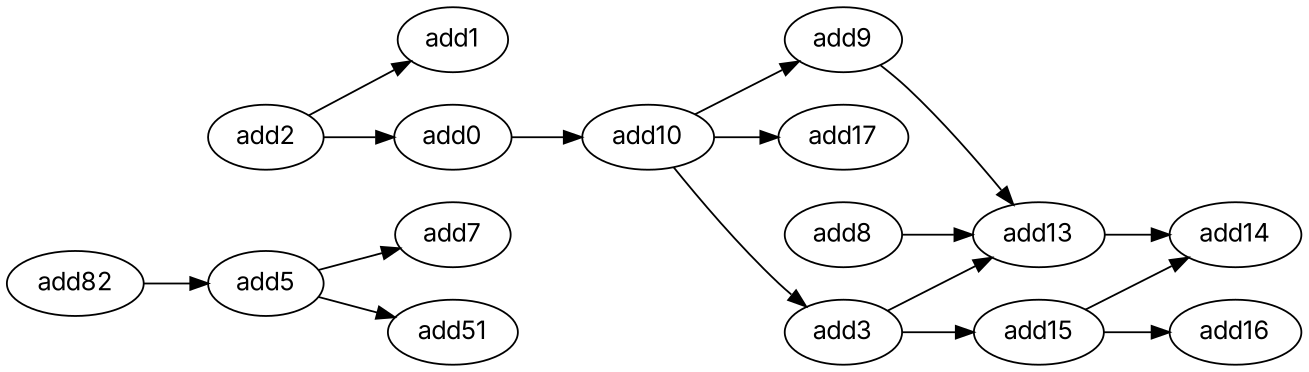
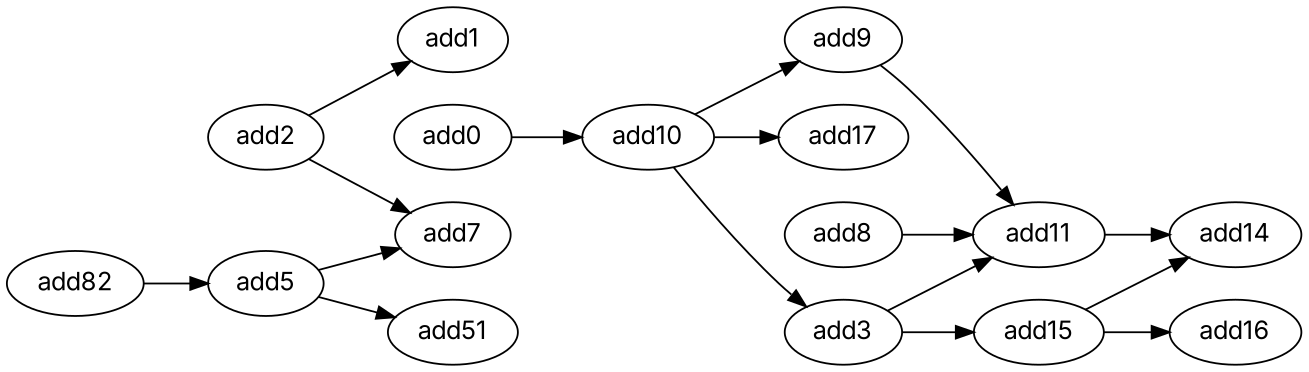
  strict digraph {
    fontname=Inter
    rankdir=LR
    node [fontname=Inter opcode=add]
    edge [fontname=Inter]
    add9
-   add13
+   add13 [label=add11]
    add14
    add10
    add17
    add3
    add15
    add8
    add2
    add1
    add0
    add16
    n13 [label=add51]
    add5
    add7
    n16 [label=add82]
    add9 -> add13
    add13 -> add14
    add10 -> add9
    add10 -> add17
    add10 -> add3
    add3 -> add13
    add3 -> add15
    add15 -> add14
    add15 -> add16
    add8 -> add13
    add2 -> add1
-   add2 -> add0
+   add2 -> add7
    add0 -> add10
    add5 -> n13
    add5 -> add7
    n16 -> add5
  }
